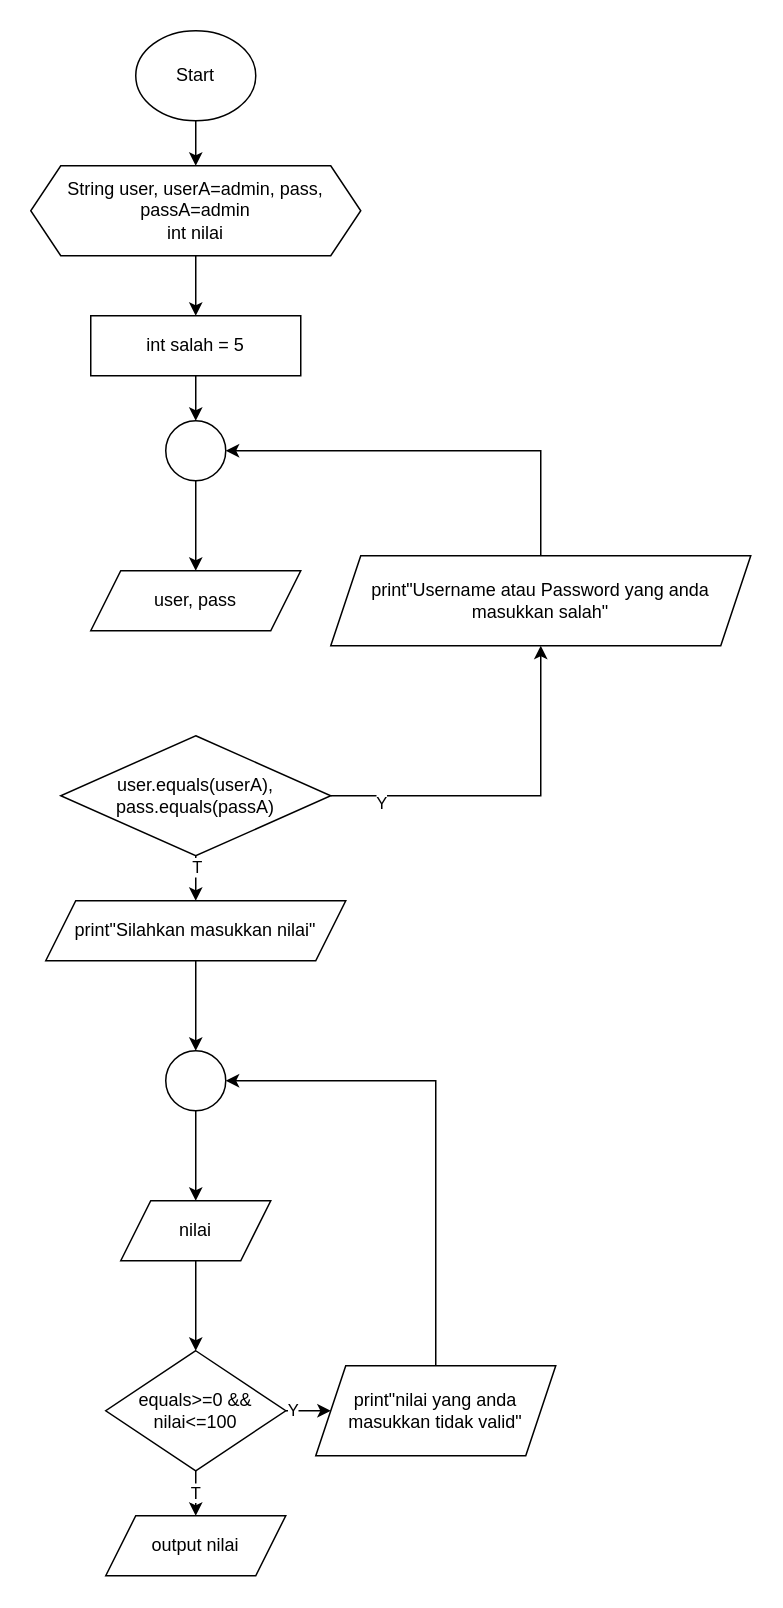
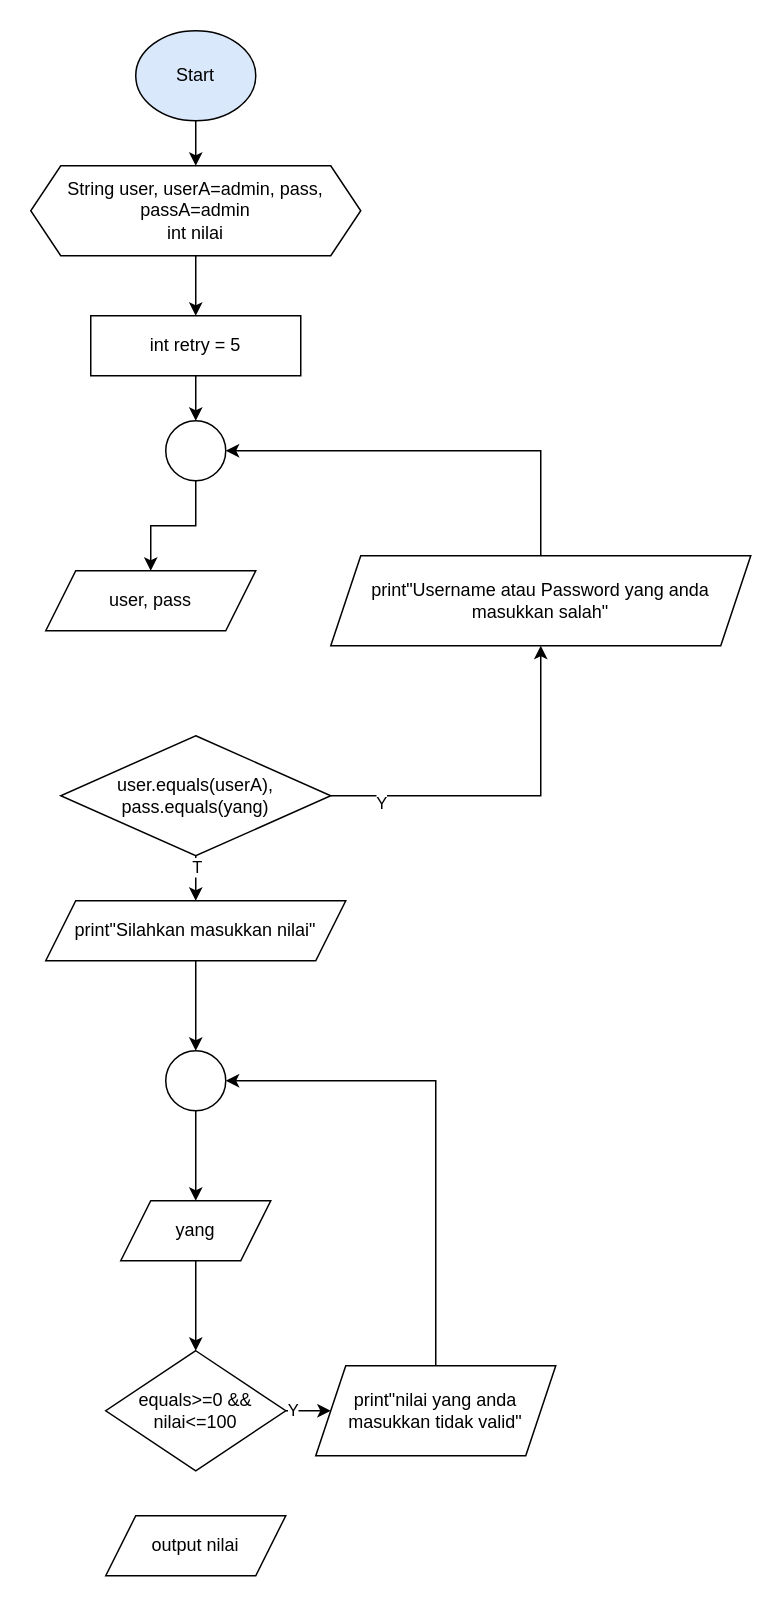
  <mxCell id="0" />
  <mxCell id="1" parent="0" />
  <mxCell id="2" style="edgeStyle=orthogonalEdgeStyle;rounded=0;orthogonalLoop=1;jettySize=auto;html=1;" edge="1" parent="1" source="3" target="5"><mxGeometry relative="1" as="geometry" /></mxCell>
- <mxCell id="3" value="Start" style="ellipse;whiteSpace=wrap;html=1;" vertex="1" parent="1"><mxGeometry x="90" y="20" width="80" height="60" as="geometry" /></mxCell>
+ <mxCell id="3" value="Start" style="ellipse;whiteSpace=wrap;html=1;fillColor=#dae8fc;" vertex="1" parent="1"><mxGeometry x="90" y="20" width="80" height="60" as="geometry" /></mxCell>
  <mxCell id="4" style="edgeStyle=orthogonalEdgeStyle;rounded=0;orthogonalLoop=1;jettySize=auto;html=1;" edge="1" parent="1" source="5" target="14"><mxGeometry relative="1" as="geometry" /></mxCell>
  <mxCell id="5" value="String user, userA=admin, pass, passA=admin&lt;br&gt;int nilai" style="shape=hexagon;perimeter=hexagonPerimeter2;whiteSpace=wrap;html=1;fixedSize=1;" vertex="1" parent="1"><mxGeometry x="20" y="110" width="220" height="60" as="geometry" /></mxCell>
  <mxCell id="6" style="edgeStyle=orthogonalEdgeStyle;rounded=0;orthogonalLoop=1;jettySize=auto;html=1;exitX=1;exitY=0.5;exitDx=0;exitDy=0;" edge="1" parent="1" source="10" target="17"><mxGeometry relative="1" as="geometry"><mxPoint x="370" y="450" as="targetPoint" /></mxGeometry></mxCell>
  <mxCell id="7" value="Y" style="edgeLabel;html=1;align=center;verticalAlign=middle;resizable=0;points=[];" vertex="1" connectable="0" parent="6"><mxGeometry x="-0.722" y="-4" relative="1" as="geometry"><mxPoint as="offset" /></mxGeometry></mxCell>
  <mxCell id="8" style="edgeStyle=orthogonalEdgeStyle;rounded=0;orthogonalLoop=1;jettySize=auto;html=1;" edge="1" parent="1" source="10" target="19"><mxGeometry relative="1" as="geometry" /></mxCell>
  <mxCell id="9" value="T" style="edgeLabel;html=1;align=center;verticalAlign=middle;resizable=0;points=[];" vertex="1" connectable="0" parent="8"><mxGeometry x="-0.736" relative="1" as="geometry"><mxPoint as="offset" /></mxGeometry></mxCell>
- <mxCell id="10" value="user.equals(userA),&lt;br&gt;pass.equals(passA)" style="rhombus;whiteSpace=wrap;html=1;" vertex="1" parent="1"><mxGeometry x="40" y="490" width="180" height="80" as="geometry" /></mxCell>
+ <mxCell id="10" value="user.equals(userA),&lt;br&gt;pass.equals(yang)" style="rhombus;whiteSpace=wrap;html=1;" vertex="1" parent="1"><mxGeometry x="40" y="490" width="180" height="80" as="geometry" /></mxCell>
  <mxCell id="11" value="" style="edgeStyle=orthogonalEdgeStyle;rounded=0;orthogonalLoop=1;jettySize=auto;html=1;exitX=0.5;exitY=1;exitDx=0;exitDy=0;" edge="1" parent="1" source="14" target="13"><mxGeometry relative="1" as="geometry"><mxPoint x="130" y="230" as="sourcePoint" /><mxPoint x="130" y="490" as="targetPoint" /></mxGeometry></mxCell>
  <mxCell id="12" style="edgeStyle=orthogonalEdgeStyle;rounded=0;orthogonalLoop=1;jettySize=auto;html=1;" edge="1" parent="1" source="13" target="15"><mxGeometry relative="1" as="geometry" /></mxCell>
  <mxCell id="13" value="" style="ellipse;whiteSpace=wrap;html=1;aspect=fixed;" vertex="1" parent="1"><mxGeometry x="110" y="280" width="40" height="40" as="geometry" /></mxCell>
- <mxCell id="14" value="int salah = 5" style="rounded=0;whiteSpace=wrap;html=1;" vertex="1" parent="1"><mxGeometry x="60" y="210" width="140" height="40" as="geometry" /></mxCell>
- <mxCell id="15" value="user, pass" style="shape=parallelogram;perimeter=parallelogramPerimeter;whiteSpace=wrap;html=1;fixedSize=1;" vertex="1" parent="1"><mxGeometry x="60" y="380" width="140" height="40" as="geometry" /></mxCell>
+ <mxCell id="14" value="int retry = 5" style="rounded=0;whiteSpace=wrap;html=1;" vertex="1" parent="1"><mxGeometry x="60" y="210" width="140" height="40" as="geometry" /></mxCell>
+ <mxCell id="15" value="user, pass" style="shape=parallelogram;perimeter=parallelogramPerimeter;whiteSpace=wrap;html=1;fixedSize=1;" vertex="1" parent="1"><mxGeometry x="30" y="380" width="140" height="40" as="geometry" /></mxCell>
  <mxCell id="16" style="edgeStyle=orthogonalEdgeStyle;rounded=0;orthogonalLoop=1;jettySize=auto;html=1;" edge="1" parent="1" target="13"><mxGeometry relative="1" as="geometry"><mxPoint x="360" y="370" as="sourcePoint" /><mxPoint x="140" y="300" as="targetPoint" /><Array as="points"><mxPoint x="360" y="300" /></Array></mxGeometry></mxCell>
  <mxCell id="17" value="print&quot;Username atau Password yang anda masukkan salah&quot;" style="shape=parallelogram;perimeter=parallelogramPerimeter;whiteSpace=wrap;html=1;fixedSize=1;" vertex="1" parent="1"><mxGeometry x="220" y="370" width="280" height="60" as="geometry" /></mxCell>
  <mxCell id="18" style="edgeStyle=orthogonalEdgeStyle;rounded=0;orthogonalLoop=1;jettySize=auto;html=1;entryX=0.5;entryY=0;entryDx=0;entryDy=0;" edge="1" parent="1" source="19" target="24"><mxGeometry relative="1" as="geometry"><mxPoint x="130" y="690" as="targetPoint" /></mxGeometry></mxCell>
  <mxCell id="19" value="print&quot;Silahkan masukkan nilai&quot;" style="shape=parallelogram;perimeter=parallelogramPerimeter;whiteSpace=wrap;html=1;fixedSize=1;" vertex="1" parent="1"><mxGeometry x="30" y="600" width="200" height="40" as="geometry" /></mxCell>
  <mxCell id="20" style="edgeStyle=orthogonalEdgeStyle;rounded=0;orthogonalLoop=1;jettySize=auto;html=1;entryX=0.5;entryY=0;entryDx=0;entryDy=0;" edge="1" parent="1" source="24" target="29"><mxGeometry relative="1" as="geometry" /></mxCell>
  <mxCell id="21" value="Y" style="edgeStyle=orthogonalEdgeStyle;rounded=0;orthogonalLoop=1;jettySize=auto;html=1;" edge="1" parent="1" source="23" target="26"><mxGeometry relative="1" as="geometry" /></mxCell>
- <mxCell id="22" value="T" style="edgeStyle=orthogonalEdgeStyle;rounded=0;orthogonalLoop=1;jettySize=auto;html=1;" edge="1" parent="1" source="23" target="27"><mxGeometry relative="1" as="geometry" /></mxCell>
  <mxCell id="23" value="equals&amp;gt;=0 &amp;amp;&amp;amp; nilai&amp;lt;=100" style="rhombus;whiteSpace=wrap;html=1;" vertex="1" parent="1"><mxGeometry x="70" y="900" width="120" height="80" as="geometry" /></mxCell>
  <mxCell id="24" value="" style="ellipse;whiteSpace=wrap;html=1;aspect=fixed;" vertex="1" parent="1"><mxGeometry x="110" y="700" width="40" height="40" as="geometry" /></mxCell>
  <mxCell id="25" style="edgeStyle=orthogonalEdgeStyle;rounded=0;orthogonalLoop=1;jettySize=auto;html=1;" edge="1" parent="1" source="26" target="24"><mxGeometry relative="1" as="geometry"><Array as="points"><mxPoint x="290" y="720" /></Array></mxGeometry></mxCell>
  <mxCell id="26" value="print&quot;nilai yang anda masukkan tidak valid&quot;" style="shape=parallelogram;perimeter=parallelogramPerimeter;whiteSpace=wrap;html=1;fixedSize=1;" vertex="1" parent="1"><mxGeometry x="210" y="910" width="160" height="60" as="geometry" /></mxCell>
  <mxCell id="27" value="output nilai" style="shape=parallelogram;perimeter=parallelogramPerimeter;whiteSpace=wrap;html=1;fixedSize=1;" vertex="1" parent="1"><mxGeometry x="70" y="1010" width="120" height="40" as="geometry" /></mxCell>
  <mxCell id="28" style="edgeStyle=orthogonalEdgeStyle;rounded=0;orthogonalLoop=1;jettySize=auto;html=1;entryX=0.5;entryY=0;entryDx=0;entryDy=0;" edge="1" parent="1" source="29" target="23"><mxGeometry relative="1" as="geometry" /></mxCell>
- <mxCell id="29" value="nilai" style="shape=parallelogram;perimeter=parallelogramPerimeter;whiteSpace=wrap;html=1;fixedSize=1;" vertex="1" parent="1"><mxGeometry x="80" y="800" width="100" height="40" as="geometry" /></mxCell>
+ <mxCell id="29" value="yang" style="shape=parallelogram;perimeter=parallelogramPerimeter;whiteSpace=wrap;html=1;fixedSize=1;" vertex="1" parent="1"><mxGeometry x="80" y="800" width="100" height="40" as="geometry" /></mxCell>
